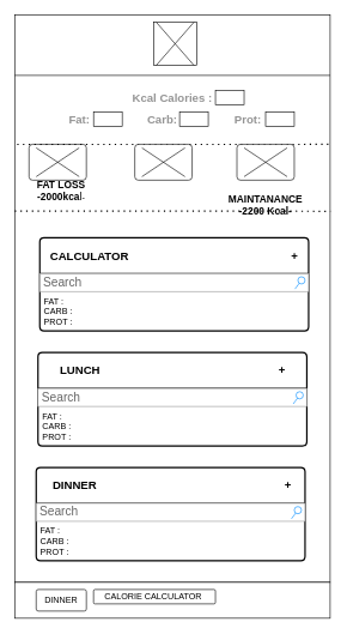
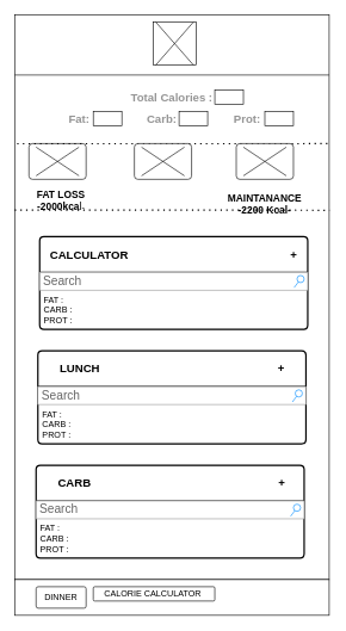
  <mxCell id="0" />
  <mxCell id="1" parent="0" />
  <mxCell id="2" value="" style="rounded=0;whiteSpace=wrap;html=1;" vertex="1" parent="1"><mxGeometry x="20" y="20" width="440" height="790" as="geometry" /></mxCell>
  <mxCell id="3" value="" style="line;strokeWidth=1;fillColor=none;align=left;verticalAlign=middle;spacingTop=-1;spacingLeft=3;spacingRight=3;rotatable=0;labelPosition=right;points=[];portConstraint=eastwest;strokeColor=inherit;" vertex="1" parent="1"><mxGeometry x="20" y="100" width="440" height="8" as="geometry" /></mxCell>
  <mxCell id="4" value="&lt;span style=&quot;text-align: left;&quot;&gt;&lt;font style=&quot;font-size: 16px; color: light-dark(rgb(149, 149, 149), rgb(255, 255, 255));&quot;&gt;&lt;b style=&quot;&quot;&gt;Fat:&amp;nbsp; &amp;nbsp; &amp;nbsp; &amp;nbsp; &amp;nbsp; &amp;nbsp; &amp;nbsp; &amp;nbsp; &amp;nbsp; Carb:&amp;nbsp; &amp;nbsp; &amp;nbsp; &amp;nbsp; &amp;nbsp; &amp;nbsp; &amp;nbsp; &amp;nbsp; &amp;nbsp; Prot:&lt;/b&gt;&lt;/font&gt;&lt;/span&gt;" style="text;html=1;align=center;verticalAlign=middle;whiteSpace=wrap;rounded=0;" vertex="1" parent="1"><mxGeometry x="20" y="150" width="420" height="30" as="geometry" /></mxCell>
- <mxCell id="5" value="&lt;span style=&quot;font-size: 16px; text-align: left;&quot;&gt;&lt;b style=&quot;&quot;&gt;&lt;font style=&quot;color: light-dark(rgb(149, 149, 149), rgb(255, 255, 255));&quot;&gt;Kcal Calories :&lt;/font&gt;&lt;/b&gt;&lt;/span&gt;" style="text;html=1;align=center;verticalAlign=middle;whiteSpace=wrap;rounded=0;" vertex="1" parent="1"><mxGeometry x="40" y="120" width="400" height="30" as="geometry" /></mxCell>
+ <mxCell id="5" value="&lt;span style=&quot;font-size: 16px; text-align: left;&quot;&gt;&lt;b style=&quot;&quot;&gt;&lt;font style=&quot;color: light-dark(rgb(149, 149, 149), rgb(255, 255, 255));&quot;&gt;Total Calories :&lt;/font&gt;&lt;/b&gt;&lt;/span&gt;" style="text;html=1;align=center;verticalAlign=middle;whiteSpace=wrap;rounded=0;" vertex="1" parent="1"><mxGeometry x="40" y="120" width="400" height="30" as="geometry" /></mxCell>
  <mxCell id="6" value="" style="rounded=1;arcSize=10;whiteSpace=wrap;html=1;align=center;" vertex="1" parent="1"><mxGeometry x="40" y="200" width="80" height="50" as="geometry" /></mxCell>
  <mxCell id="7" value="" style="rounded=0;whiteSpace=wrap;html=1;" vertex="1" parent="1"><mxGeometry x="130" y="155" width="40" height="20" as="geometry" /></mxCell>
  <mxCell id="8" value="" style="rounded=0;whiteSpace=wrap;html=1;" vertex="1" parent="1"><mxGeometry x="250" y="155" width="40" height="20" as="geometry" /></mxCell>
  <mxCell id="9" value="" style="rounded=0;whiteSpace=wrap;html=1;" vertex="1" parent="1"><mxGeometry x="370" y="155" width="40" height="20" as="geometry" /></mxCell>
  <mxCell id="10" value="" style="rounded=0;whiteSpace=wrap;html=1;" vertex="1" parent="1"><mxGeometry x="300" y="125" width="40" height="20" as="geometry" /></mxCell>
  <mxCell id="11" value="" style="endArrow=none;dashed=1;html=1;dashPattern=1 3;strokeWidth=2;rounded=0;entryX=1.001;entryY=0.346;entryDx=0;entryDy=0;entryPerimeter=0;" edge="1" parent="1" target="2"><mxGeometry width="50" height="50" relative="1" as="geometry"><mxPoint x="20" y="293.16" as="sourcePoint" /><mxPoint x="441.32" y="294.03" as="targetPoint" /><Array as="points"><mxPoint x="410" y="293.16" /></Array></mxGeometry></mxCell>
- <mxCell id="12" value="&lt;font style=&quot;font-size: 12px; text-align: left;&quot;&gt;&lt;font&gt;&lt;span style=&quot;font-size: 16px;&quot;&gt;&lt;b&gt;&amp;nbsp;&lt;/b&gt;&lt;/span&gt;&lt;/font&gt;&lt;b style=&quot;color: light-dark(rgb(0, 0, 0), rgb(204, 204, 204)); font-size: 16px;&quot;&gt;DINNER&amp;nbsp; &amp;nbsp; &amp;nbsp; &amp;nbsp; &amp;nbsp; &amp;nbsp; &amp;nbsp; &amp;nbsp; &amp;nbsp; &amp;nbsp; &amp;nbsp; &amp;nbsp; &amp;nbsp; &amp;nbsp; &amp;nbsp; &amp;nbsp; &amp;nbsp; &amp;nbsp; &amp;nbsp; &amp;nbsp; &amp;nbsp; &amp;nbsp; &amp;nbsp; &amp;nbsp; &amp;nbsp; &amp;nbsp; &amp;nbsp; &amp;nbsp; &amp;nbsp; &amp;nbsp;&lt;/b&gt;&lt;/font&gt;&lt;b style=&quot;text-align: left; color: light-dark(rgb(0, 0, 0), rgb(204, 204, 204)); font-size: 16px;&quot;&gt;+&lt;/b&gt;" style="swimlane;childLayout=stackLayout;horizontal=1;startSize=50;horizontalStack=0;rounded=1;fontSize=14;fontStyle=0;strokeWidth=2;resizeParent=0;resizeLast=1;shadow=0;dashed=0;align=center;arcSize=4;whiteSpace=wrap;html=1;" vertex="1" parent="1"><mxGeometry x="50" y="650" width="375" height="130" as="geometry" /></mxCell>
+ <mxCell id="12" value="&lt;font style=&quot;font-size: 12px; text-align: left;&quot;&gt;&lt;font&gt;&lt;span style=&quot;font-size: 16px;&quot;&gt;&lt;b&gt;&amp;nbsp;&lt;/b&gt;&lt;/span&gt;&lt;/font&gt;&lt;b style=&quot;color: light-dark(rgb(0, 0, 0), rgb(204, 204, 204)); font-size: 16px;&quot;&gt;CARB&amp;nbsp; &amp;nbsp; &amp;nbsp; &amp;nbsp; &amp;nbsp; &amp;nbsp; &amp;nbsp; &amp;nbsp; &amp;nbsp; &amp;nbsp; &amp;nbsp; &amp;nbsp; &amp;nbsp; &amp;nbsp; &amp;nbsp; &amp;nbsp; &amp;nbsp; &amp;nbsp; &amp;nbsp; &amp;nbsp; &amp;nbsp; &amp;nbsp; &amp;nbsp; &amp;nbsp; &amp;nbsp; &amp;nbsp; &amp;nbsp; &amp;nbsp; &amp;nbsp; &amp;nbsp;&lt;/b&gt;&lt;/font&gt;&lt;b style=&quot;text-align: left; color: light-dark(rgb(0, 0, 0), rgb(204, 204, 204)); font-size: 16px;&quot;&gt;+&lt;/b&gt;" style="swimlane;childLayout=stackLayout;horizontal=1;startSize=50;horizontalStack=0;rounded=1;fontSize=14;fontStyle=0;strokeWidth=2;resizeParent=0;resizeLast=1;shadow=0;dashed=0;align=center;arcSize=4;whiteSpace=wrap;html=1;" vertex="1" parent="1"><mxGeometry x="50" y="650" width="375" height="130" as="geometry" /></mxCell>
  <mxCell id="13" value="Search" style="strokeWidth=1;shadow=0;dashed=0;align=center;html=1;shape=mxgraph.mockup.forms.searchBox;strokeColor=#999999;mainText=;strokeColor2=#008cff;fontColor=#666666;fontSize=17;align=left;spacingLeft=3;whiteSpace=wrap;" vertex="1" parent="12"><mxGeometry y="50" width="375" height="25" as="geometry" /></mxCell>
  <mxCell id="14" value="FAT :&lt;div&gt;CARB :&lt;/div&gt;&lt;div&gt;PROT :&lt;/div&gt;" style="align=left;strokeColor=none;fillColor=none;spacingLeft=4;spacingRight=4;fontSize=12;verticalAlign=top;resizable=0;rotatable=0;part=1;html=1;whiteSpace=wrap;" vertex="1" parent="12"><mxGeometry y="75" width="375" height="55" as="geometry" /></mxCell>
  <mxCell id="15" value="&lt;font style=&quot;font-size: 12px; text-align: left;&quot;&gt;&lt;b style=&quot;color: light-dark(rgb(0, 0, 0), rgb(204, 204, 204)); font-size: 16px;&quot;&gt;LUNCH&amp;nbsp; &amp;nbsp; &amp;nbsp; &amp;nbsp; &amp;nbsp; &amp;nbsp; &amp;nbsp; &amp;nbsp; &amp;nbsp; &amp;nbsp; &amp;nbsp; &amp;nbsp; &amp;nbsp; &amp;nbsp; &amp;nbsp; &amp;nbsp; &amp;nbsp; &amp;nbsp; &amp;nbsp; &amp;nbsp; &amp;nbsp; &amp;nbsp; &amp;nbsp; &amp;nbsp; &amp;nbsp; &amp;nbsp; &amp;nbsp; &amp;nbsp;&amp;nbsp;&lt;/b&gt;&lt;/font&gt;&lt;b style=&quot;text-align: left; color: light-dark(rgb(0, 0, 0), rgb(204, 204, 204)); font-size: 16px;&quot;&gt;+&lt;/b&gt;" style="swimlane;childLayout=stackLayout;horizontal=1;startSize=50;horizontalStack=0;rounded=1;fontSize=14;fontStyle=0;strokeWidth=2;resizeParent=0;resizeLast=1;shadow=0;dashed=0;align=center;arcSize=4;whiteSpace=wrap;html=1;" vertex="1" parent="1"><mxGeometry x="52.5" y="490" width="375" height="130" as="geometry" /></mxCell>
  <mxCell id="16" value="Search" style="strokeWidth=1;shadow=0;dashed=0;align=center;html=1;shape=mxgraph.mockup.forms.searchBox;strokeColor=#999999;mainText=;strokeColor2=#008cff;fontColor=#666666;fontSize=17;align=left;spacingLeft=3;whiteSpace=wrap;" vertex="1" parent="15"><mxGeometry y="50" width="375" height="25" as="geometry" /></mxCell>
  <mxCell id="17" value="FAT :&lt;div&gt;CARB :&lt;/div&gt;&lt;div&gt;PROT :&lt;/div&gt;" style="align=left;strokeColor=none;fillColor=none;spacingLeft=4;spacingRight=4;fontSize=12;verticalAlign=top;resizable=0;rotatable=0;part=1;html=1;whiteSpace=wrap;" vertex="1" parent="15"><mxGeometry y="75" width="375" height="55" as="geometry" /></mxCell>
  <mxCell id="18" value="" style="endArrow=none;dashed=1;html=1;dashPattern=1 3;strokeWidth=2;rounded=0;entryX=0.995;entryY=0.407;entryDx=0;entryDy=0;entryPerimeter=0;" edge="1" parent="1"><mxGeometry width="50" height="50" relative="1" as="geometry"><mxPoint x="23.5" y="200.16" as="sourcePoint" /><mxPoint x="461.5" y="200" as="targetPoint" /><Array as="points"><mxPoint x="413.5" y="200.16" /></Array></mxGeometry></mxCell>
  <mxCell id="19" value="&lt;b style=&quot;font-size: 16px; text-align: left;&quot;&gt;&lt;font style=&quot;color: light-dark(rgb(0, 0, 0), rgb(204, 204, 204));&quot;&gt;CALCULATOR&amp;nbsp; &amp;nbsp; &amp;nbsp; &amp;nbsp; &amp;nbsp; &amp;nbsp; &amp;nbsp; &amp;nbsp; &amp;nbsp; &amp;nbsp; &amp;nbsp; &amp;nbsp; &amp;nbsp; &amp;nbsp; &amp;nbsp; &amp;nbsp; &amp;nbsp; &amp;nbsp; &amp;nbsp; &amp;nbsp; &amp;nbsp; &amp;nbsp; &amp;nbsp; &amp;nbsp; &amp;nbsp; &amp;nbsp;+&lt;/font&gt;&lt;/b&gt;" style="swimlane;childLayout=stackLayout;horizontal=1;startSize=50;horizontalStack=0;rounded=1;fontSize=14;fontStyle=0;strokeWidth=2;resizeParent=0;resizeLast=1;shadow=0;dashed=0;align=center;arcSize=4;whiteSpace=wrap;html=1;" vertex="1" parent="1"><mxGeometry x="55" y="330" width="375" height="130" as="geometry" /></mxCell>
  <mxCell id="20" value="Search" style="strokeWidth=1;shadow=0;dashed=0;align=center;html=1;shape=mxgraph.mockup.forms.searchBox;strokeColor=#999999;mainText=;strokeColor2=#008cff;fontColor=#666666;fontSize=17;align=left;spacingLeft=3;whiteSpace=wrap;" vertex="1" parent="19"><mxGeometry y="50" width="375" height="25" as="geometry" /></mxCell>
  <mxCell id="21" value="FAT :&lt;div&gt;CARB :&lt;/div&gt;&lt;div&gt;PROT :&lt;/div&gt;" style="align=left;strokeColor=none;fillColor=none;spacingLeft=4;spacingRight=4;fontSize=12;verticalAlign=top;resizable=0;rotatable=0;part=1;html=1;whiteSpace=wrap;" vertex="1" parent="19"><mxGeometry y="75" width="375" height="55" as="geometry" /></mxCell>
  <mxCell id="22" value="" style="rounded=0;whiteSpace=wrap;html=1;" vertex="1" parent="1"><mxGeometry x="20" y="810" width="440" height="50" as="geometry" /></mxCell>
  <mxCell id="23" value="&amp;nbsp;DINNER&amp;nbsp;" style="rounded=1;arcSize=10;whiteSpace=wrap;html=1;align=center;" vertex="1" parent="1"><mxGeometry x="50" y="820" width="70" height="30" as="geometry" /></mxCell>
  <mxCell id="24" value="CALORIE CALCULATOR&amp;nbsp;" style="rounded=1;arcSize=10;whiteSpace=wrap;html=1;align=center;" vertex="1" parent="1"><mxGeometry x="130" y="820" width="170" height="20" as="geometry" /></mxCell>
  <mxCell id="25" value="" style="whiteSpace=wrap;html=1;aspect=fixed;" vertex="1" parent="1"><mxGeometry x="214" y="30" width="60" height="60" as="geometry" /></mxCell>
  <mxCell id="26" value="" style="shape=mxgraph.sysml.x;" vertex="1" parent="1"><mxGeometry x="217.5" y="30" width="52.5" height="60" as="geometry" /></mxCell>
  <mxCell id="27" value="" style="shape=mxgraph.sysml.x;" vertex="1" parent="1"><mxGeometry x="50" y="205" width="60" height="40" as="geometry" /></mxCell>
- <mxCell id="28" value="&lt;b&gt;&lt;font style=&quot;font-size: 14px;&quot;&gt;FAT LOSS&lt;/font&gt;&lt;/b&gt;&lt;div&gt;&lt;font style=&quot;font-size: 14px;&quot;&gt;&lt;b style=&quot;&quot;&gt;-2000kca&lt;/b&gt;l&lt;/font&gt;-&lt;/div&gt;" style="text;html=1;align=center;verticalAlign=middle;whiteSpace=wrap;rounded=0;" vertex="1" parent="1"><mxGeometry x="50" y="250" width="70" height="30" as="geometry" /></mxCell>
+ <mxCell id="28" value="&lt;b&gt;&lt;font style=&quot;font-size: 14px;&quot;&gt;FAT LOSS&lt;/font&gt;&lt;/b&gt;&lt;div&gt;&lt;font style=&quot;font-size: 14px;&quot;&gt;&lt;b style=&quot;&quot;&gt;-2000kca&lt;/b&gt;l&lt;/font&gt;-&lt;/div&gt;" style="text;html=1;align=center;verticalAlign=middle;whiteSpace=wrap;rounded=0;" vertex="1" parent="1"><mxGeometry x="50" y="265" width="70" height="30" as="geometry" /></mxCell>
  <mxCell id="29" value="" style="rounded=1;arcSize=10;whiteSpace=wrap;html=1;align=center;" vertex="1" parent="1"><mxGeometry x="187.5" y="200" width="80" height="50" as="geometry" /></mxCell>
  <mxCell id="30" value="" style="shape=mxgraph.sysml.x;" vertex="1" parent="1"><mxGeometry x="197.5" y="205" width="60" height="40" as="geometry" /></mxCell>
  <mxCell id="31" value="&lt;span style=&quot;font-family: &amp;quot;Motiva Sans&amp;quot;, Arial, Helvetica, sans-serif; font-size: 14px; text-align: start;&quot;&gt;&lt;b&gt;&lt;font style=&quot;color: light-dark(rgb(0, 0, 0), rgb(204, 204, 204));&quot;&gt;MAINTANANCE&lt;/font&gt;&lt;/b&gt;&lt;/span&gt;&lt;div&gt;&lt;span style=&quot;font-family: &amp;quot;Motiva Sans&amp;quot;, Arial, Helvetica, sans-serif; font-size: 14px; text-align: start;&quot;&gt;&lt;b&gt;&lt;font style=&quot;color: light-dark(rgb(0, 0, 0), rgb(204, 204, 204));&quot;&gt;-2200 Kcal-&lt;/font&gt;&lt;/b&gt;&lt;/span&gt;&lt;/div&gt;" style="text;html=1;align=center;verticalAlign=middle;whiteSpace=wrap;rounded=0;" vertex="1" parent="1"><mxGeometry x="340" y="270" width="60" height="30" as="geometry" /></mxCell>
  <mxCell id="32" value="" style="rounded=1;arcSize=10;whiteSpace=wrap;html=1;align=center;" vertex="1" parent="1"><mxGeometry x="330" y="200" width="80" height="50" as="geometry" /></mxCell>
  <mxCell id="33" value="" style="shape=mxgraph.sysml.x;" vertex="1" parent="1"><mxGeometry x="340" y="205" width="60" height="40" as="geometry" /></mxCell>
